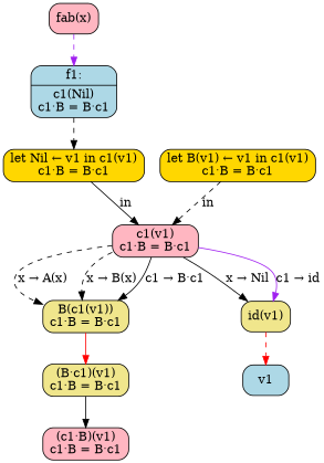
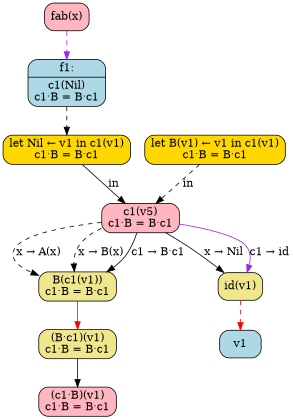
  digraph {
    node [fillcolor=lightpink shape=box style="rounded,filled"]
    edge [color=black style=dashed]
    n1 [label="fab(x)"]
    n2 [fillcolor=lightblue label="{f1:|c1(Nil)\nc1·B = B·c1}" shape=record]
    n3 [fillcolor=gold label="let Nil ← v1 in c1(v1)\nc1·B = B·c1"]
-   n4 [label="c1(v1)\nc1·B = B·c1"]
+   n4 [label="c1(v5)\nc1·B = B·c1"]
    n5 [fillcolor=khaki label="B(c1(v1))\nc1·B = B·c1"]
    n6 [fillcolor=khaki label="id(v1)"]
    n7 [fillcolor=khaki label="(B·c1)(v1)\nc1·B = B·c1"]
    n8 [fillcolor=lightblue label=v1]
    n9 [label="(c1·B)(v1)\nc1·B = B·c1"]
    n10 [fillcolor=gold label="let B(v1) ← v1 in c1(v1)\nc1·B = B·c1"]
    n1 -> n2 [color=purple]
    n2 -> n3
    n3 -> n4 [label=in style=solid]
    n4 -> n5 [label="x → A(x)"]
    n4 -> n5 [label="x → B(x)"]
    n4 -> n5 [label="c1 → B·c1" style=solid]
    n4 -> n6 [label="x → Nil" style=solid]
    n4 -> n6 [color=purple label="c1 → id" style=solid]
    n5 -> n7 [color=red style=solid]
    n6 -> n8 [color=red]
    n7 -> n9 [style=solid]
    n10 -> n4 [label=in]
  }
